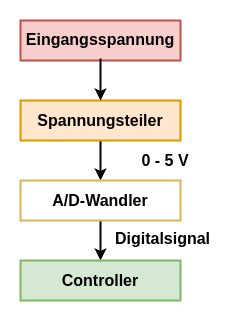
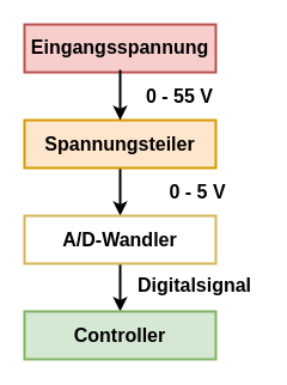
  <mxCell id="0" />
  <mxCell id="1" parent="0" />
  <mxCell id="2" value="" style="rounded=0;whiteSpace=wrap;html=1;strokeWidth=2;fontStyle=1;fillColor=#f8cecc;strokeColor=#b85450;" vertex="1" parent="1"><mxGeometry x="20" y="20" width="160" height="40" as="geometry" /></mxCell>
  <mxCell id="3" value="Digitalsignal" style="text;html=1;strokeColor=none;fillColor=default;align=center;verticalAlign=middle;whiteSpace=wrap;rounded=0;opacity=0;fontSize=16;fontStyle=1;strokeWidth=2;" parent="1" vertex="1"><mxGeometry x="107" y="220" width="111" height="35" as="geometry" /></mxCell>
  <mxCell id="4" value="" style="edgeStyle=orthogonalEdgeStyle;rounded=0;orthogonalLoop=1;jettySize=auto;html=1;fontStyle=1;strokeWidth=2;" parent="1" source="5" target="7" edge="1"><mxGeometry relative="1" as="geometry" /></mxCell>
  <mxCell id="5" value="&lt;font style=&quot;font-size: 16px;&quot;&gt;Spannungsteiler&lt;/font&gt;" style="rounded=0;whiteSpace=wrap;html=1;fontSize=16;fillColor=#ffe6cc;strokeColor=#d79b00;fontStyle=1;strokeWidth=2;" parent="1" vertex="1"><mxGeometry x="20" y="100" width="160" height="40" as="geometry" /></mxCell>
  <mxCell id="6" value="" style="edgeStyle=orthogonalEdgeStyle;rounded=0;orthogonalLoop=1;jettySize=auto;html=1;fontStyle=1;strokeWidth=2;" parent="1" source="7" target="8" edge="1"><mxGeometry relative="1" as="geometry" /></mxCell>
  <mxCell id="7" value="&lt;font style=&quot;font-size: 16px;&quot;&gt;A/D-Wandler&lt;/font&gt;" style="rounded=0;whiteSpace=wrap;html=1;fontSize=16;fillColor=#ffffff;strokeColor=#d6b656;fontStyle=1;strokeWidth=2;" parent="1" vertex="1"><mxGeometry x="20" y="180" width="160" height="40" as="geometry" /></mxCell>
  <mxCell id="8" value="&lt;font style=&quot;font-size: 16px;&quot;&gt;Controller&lt;/font&gt;" style="rounded=0;whiteSpace=wrap;html=1;fontSize=16;fillColor=#d5e8d4;strokeColor=#82b366;fontStyle=1;strokeWidth=2;" parent="1" vertex="1"><mxGeometry x="20" y="260" width="160" height="40" as="geometry" /></mxCell>
  <mxCell id="9" value="" style="edgeStyle=orthogonalEdgeStyle;rounded=0;orthogonalLoop=1;jettySize=auto;html=1;entryX=0.5;entryY=0;entryDx=0;entryDy=0;strokeWidth=2;fontStyle=1" edge="1" parent="1" source="10" target="5"><mxGeometry relative="1" as="geometry" /></mxCell>
  <mxCell id="10" value="Eingangsspannung" style="text;html=1;align=center;verticalAlign=middle;whiteSpace=wrap;rounded=0;fontSize=16;fontStyle=1;strokeWidth=2;" parent="1" vertex="1"><mxGeometry x="40" y="20" width="120" height="38" as="geometry" /></mxCell>
  <mxCell id="11" value="0 - 5 V" style="text;html=1;strokeColor=none;fillColor=none;align=center;verticalAlign=middle;whiteSpace=wrap;rounded=0;fontSize=16;fontStyle=1;strokeWidth=2;" parent="1" vertex="1"><mxGeometry x="135" y="150" width="60" height="20" as="geometry" /></mxCell>
+ <mxCell id="12" value="0 - 55 V" style="text;html=1;strokeColor=none;fillColor=none;align=center;verticalAlign=middle;whiteSpace=wrap;rounded=0;fontSize=16;fontStyle=1;strokeWidth=2;" vertex="1" parent="1"><mxGeometry x="120" y="70" width="60" height="20" as="geometry" /></mxCell>
